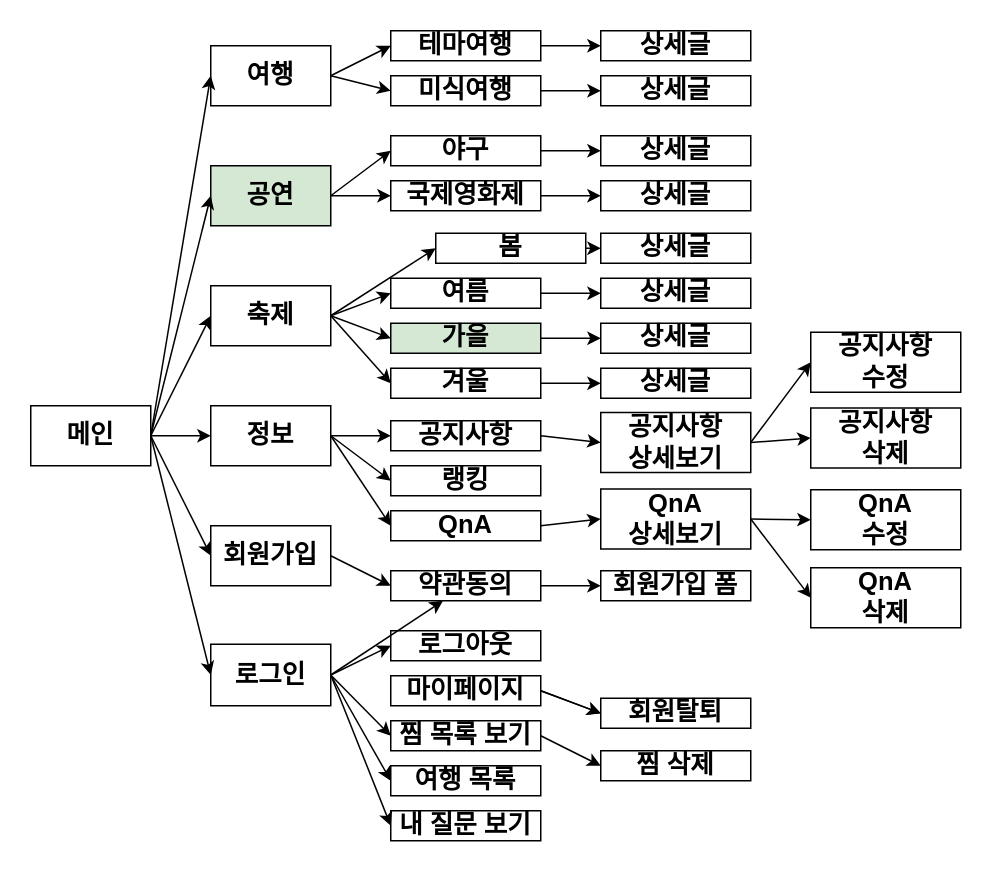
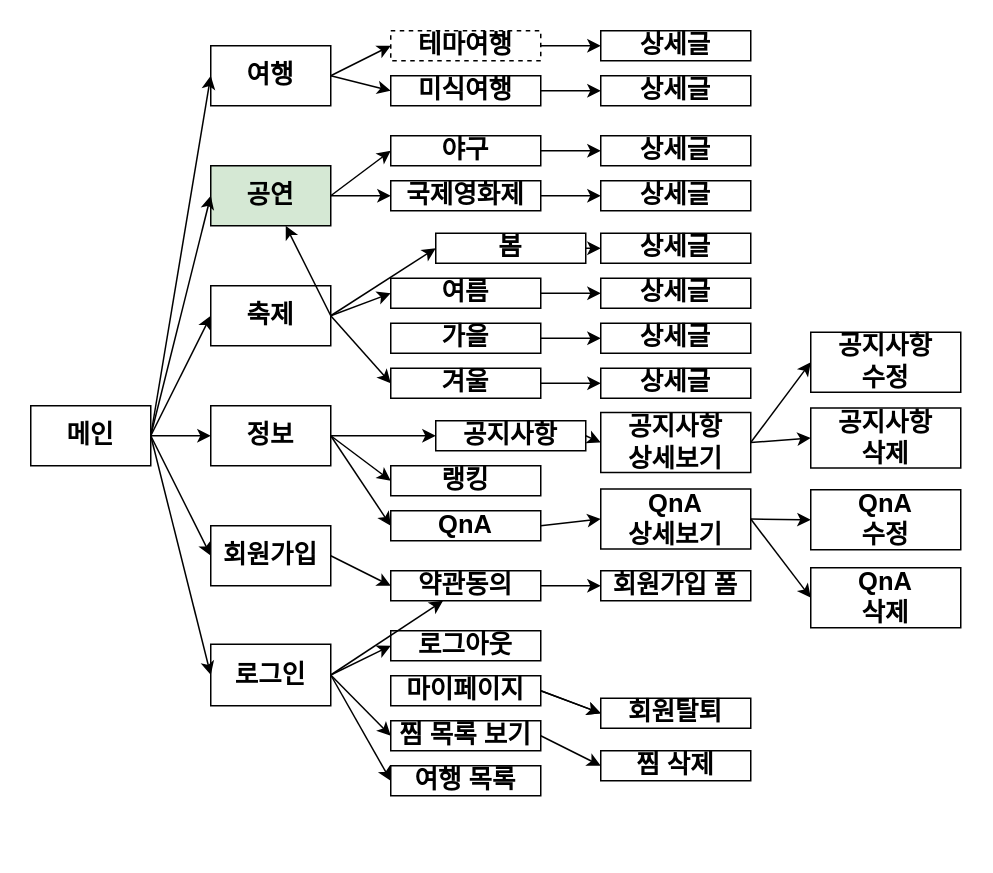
  <mxCell id="0" />
  <mxCell id="1" parent="0" />
  <mxCell id="2" value="메인" style="rounded=0;whiteSpace=wrap;html=1;fontSize=17;fontStyle=1" vertex="1" parent="1"><mxGeometry y="270" width="80" height="40" as="geometry" x="20" /></mxCell>
  <mxCell id="3" value="정보" style="rounded=0;whiteSpace=wrap;html=1;fontSize=17;fontStyle=1" vertex="1" parent="1"><mxGeometry x="140" y="270" width="80" height="40" as="geometry" /></mxCell>
  <mxCell id="4" value="축제" style="rounded=0;whiteSpace=wrap;html=1;fontSize=17;fontStyle=1" vertex="1" parent="1"><mxGeometry x="140" y="190" width="80" height="40" as="geometry" /></mxCell>
  <mxCell id="5" value="공연" style="rounded=0;whiteSpace=wrap;html=1;fontSize=17;fontStyle=1;fillColor=#d5e8d4;" vertex="1" parent="1"><mxGeometry x="140" y="110" width="80" height="40" as="geometry" /></mxCell>
  <mxCell id="6" value="회원가입" style="rounded=0;whiteSpace=wrap;html=1;fontSize=17;fontStyle=1" vertex="1" parent="1"><mxGeometry x="140" y="350" width="80" height="40" as="geometry" /></mxCell>
  <mxCell id="7" value="여행" style="rounded=0;whiteSpace=wrap;html=1;fontSize=17;fontStyle=1" vertex="1" parent="1"><mxGeometry x="140" y="30" width="80" height="40" as="geometry" /></mxCell>
  <mxCell id="8" value="" style="endArrow=classic;html=1;rounded=0;exitX=1;exitY=0.5;exitDx=0;exitDy=0;entryX=0;entryY=0.5;entryDx=0;entryDy=0;" edge="1" parent="1" source="2" target="7"><mxGeometry width="50" height="50" relative="1" as="geometry"><mxPoint x="310" y="340" as="sourcePoint" /><mxPoint x="360" y="290" as="targetPoint" /></mxGeometry></mxCell>
  <mxCell id="9" value="" style="endArrow=classic;html=1;rounded=0;entryX=0;entryY=0.5;entryDx=0;entryDy=0;exitX=1;exitY=0.5;exitDx=0;exitDy=0;" edge="1" parent="1" source="2" target="5"><mxGeometry width="50" height="50" relative="1" as="geometry"><mxPoint x="370" y="280" as="sourcePoint" /><mxPoint x="150" y="180" as="targetPoint" /></mxGeometry></mxCell>
  <mxCell id="10" value="" style="endArrow=classic;html=1;rounded=0;entryX=0;entryY=0.5;entryDx=0;entryDy=0;exitX=1;exitY=0.5;exitDx=0;exitDy=0;" edge="1" parent="1" source="2" target="4"><mxGeometry width="50" height="50" relative="1" as="geometry"><mxPoint x="450" y="340" as="sourcePoint" /><mxPoint x="150" y="240" as="targetPoint" /></mxGeometry></mxCell>
  <mxCell id="11" value="" style="endArrow=classic;html=1;rounded=0;entryX=0;entryY=0.5;entryDx=0;entryDy=0;exitX=1;exitY=0.5;exitDx=0;exitDy=0;" edge="1" parent="1" source="2" target="3"><mxGeometry width="50" height="50" relative="1" as="geometry"><mxPoint x="410" y="350" as="sourcePoint" /><mxPoint x="160" y="250" as="targetPoint" /></mxGeometry></mxCell>
  <mxCell id="12" value="" style="endArrow=classic;html=1;rounded=0;entryX=0;entryY=0.5;entryDx=0;entryDy=0;exitX=1;exitY=0.5;exitDx=0;exitDy=0;" edge="1" parent="1" source="2" target="6"><mxGeometry width="50" height="50" relative="1" as="geometry"><mxPoint x="330" y="330" as="sourcePoint" /><mxPoint x="170" y="260" as="targetPoint" /></mxGeometry></mxCell>
- <mxCell id="13" value="테마여행" style="rounded=0;whiteSpace=wrap;html=1;fontSize=17;fontStyle=1" vertex="1" parent="1"><mxGeometry x="260" y="20" width="100" height="20" as="geometry" /></mxCell>
+ <mxCell id="13" value="테마여행" style="rounded=0;whiteSpace=wrap;html=1;fontSize=17;fontStyle=1;dashed=1;" vertex="1" parent="1"><mxGeometry x="260" y="20" width="100" height="20" as="geometry" /></mxCell>
  <mxCell id="14" value="미식여행" style="rounded=0;whiteSpace=wrap;html=1;fontSize=17;fontStyle=1" vertex="1" parent="1"><mxGeometry x="260" y="50" width="100" height="20" as="geometry" /></mxCell>
  <mxCell id="15" value="야구" style="rounded=0;whiteSpace=wrap;html=1;fontSize=17;fontStyle=1" vertex="1" parent="1"><mxGeometry x="260" y="90" width="100" height="20" as="geometry" /></mxCell>
  <mxCell id="16" value="국제영화제" style="rounded=0;whiteSpace=wrap;html=1;fontSize=17;fontStyle=1" vertex="1" parent="1"><mxGeometry x="260" y="120" width="100" height="20" as="geometry" /></mxCell>
  <mxCell id="17" value="봄" style="rounded=0;whiteSpace=wrap;html=1;fontSize=17;fontStyle=1" vertex="1" parent="1"><mxGeometry x="290" y="155" width="100" height="20" as="geometry" /></mxCell>
  <mxCell id="18" value="여름" style="rounded=0;whiteSpace=wrap;html=1;fontSize=17;fontStyle=1" vertex="1" parent="1"><mxGeometry x="260" y="185" width="100" height="20" as="geometry" /></mxCell>
- <mxCell id="19" value="공지사항" style="rounded=0;whiteSpace=wrap;html=1;fontSize=17;fontStyle=1" vertex="1" parent="1"><mxGeometry x="260" y="280" width="100" height="20" as="geometry" /></mxCell>
+ <mxCell id="19" value="공지사항" style="rounded=0;whiteSpace=wrap;html=1;fontSize=17;fontStyle=1" vertex="1" parent="1"><mxGeometry x="290" y="280" width="100" height="20" as="geometry" /></mxCell>
  <mxCell id="20" value="랭킹" style="rounded=0;whiteSpace=wrap;html=1;fontSize=17;fontStyle=1" vertex="1" parent="1"><mxGeometry x="260" y="310" width="100" height="20" as="geometry" /></mxCell>
  <mxCell id="21" value="약관동의" style="rounded=0;whiteSpace=wrap;html=1;fontSize=17;fontStyle=1" vertex="1" parent="1"><mxGeometry x="260" y="380" width="100" height="20" as="geometry" /></mxCell>
  <mxCell id="22" value="로그인" style="rounded=0;whiteSpace=wrap;html=1;fontSize=17;fontStyle=1" vertex="1" parent="1"><mxGeometry x="140" y="429" width="80" height="41" as="geometry" /></mxCell>
- <mxCell id="23" value="가을" style="rounded=0;whiteSpace=wrap;html=1;fontSize=17;fontStyle=1;fillColor=#d5e8d4;" vertex="1" parent="1"><mxGeometry x="260" y="215" width="100" height="20" as="geometry" /></mxCell>
+ <mxCell id="23" value="가을" style="rounded=0;whiteSpace=wrap;html=1;fontSize=17;fontStyle=1" vertex="1" parent="1"><mxGeometry x="260" y="215" width="100" height="20" as="geometry" /></mxCell>
  <mxCell id="24" value="겨울" style="rounded=0;whiteSpace=wrap;html=1;fontSize=17;fontStyle=1" vertex="1" parent="1"><mxGeometry x="260" y="245" width="100" height="20" as="geometry" /></mxCell>
  <mxCell id="25" value="QnA" style="rounded=0;whiteSpace=wrap;html=1;fontSize=17;fontStyle=1" vertex="1" parent="1"><mxGeometry x="260" y="340" width="100" height="20" as="geometry" /></mxCell>
  <mxCell id="26" value="로그아웃" style="rounded=0;whiteSpace=wrap;html=1;fontSize=17;fontStyle=1" vertex="1" parent="1"><mxGeometry x="260" y="420" width="100" height="20" as="geometry" /></mxCell>
  <mxCell id="27" value="마이페이지" style="rounded=0;whiteSpace=wrap;html=1;fontSize=17;fontStyle=1" vertex="1" parent="1"><mxGeometry x="260" y="450" width="100" height="20" as="geometry" /></mxCell>
  <mxCell id="28" value="찜 목록 보기" style="rounded=0;whiteSpace=wrap;html=1;fontSize=17;fontStyle=1" vertex="1" parent="1"><mxGeometry x="260" y="480" width="100" height="20" as="geometry" /></mxCell>
  <mxCell id="29" value="여행 목록" style="rounded=0;whiteSpace=wrap;html=1;fontSize=17;fontStyle=1" vertex="1" parent="1"><mxGeometry x="260" y="510" width="100" height="20" as="geometry" /></mxCell>
- <mxCell id="30" value="내 질문 보기" style="rounded=0;whiteSpace=wrap;html=1;fontSize=17;fontStyle=1" vertex="1" parent="1"><mxGeometry x="260" y="540" width="100" height="20" as="geometry" /></mxCell>
  <mxCell id="31" value="회원탈퇴" style="rounded=0;whiteSpace=wrap;html=1;fontSize=17;fontStyle=1" vertex="1" parent="1"><mxGeometry x="400" y="465" width="100" height="20" as="geometry" /></mxCell>
  <mxCell id="32" value="" style="endArrow=classic;html=1;rounded=0;exitX=1;exitY=0.5;exitDx=0;exitDy=0;entryX=0;entryY=0.5;entryDx=0;entryDy=0;" edge="1" parent="1" source="7" target="13"><mxGeometry width="50" height="50" relative="1" as="geometry"><mxPoint x="320" y="260" as="sourcePoint" /><mxPoint x="370" y="210" as="targetPoint" /></mxGeometry></mxCell>
  <mxCell id="33" value="" style="endArrow=classic;html=1;rounded=0;exitX=1;exitY=0.5;exitDx=0;exitDy=0;entryX=0;entryY=0.5;entryDx=0;entryDy=0;" edge="1" parent="1" source="7" target="14"><mxGeometry width="50" height="50" relative="1" as="geometry"><mxPoint x="230" y="60" as="sourcePoint" /><mxPoint x="270" y="40" as="targetPoint" /></mxGeometry></mxCell>
  <mxCell id="34" value="" style="endArrow=classic;html=1;rounded=0;entryX=0;entryY=0.5;entryDx=0;entryDy=0;exitX=1;exitY=0.5;exitDx=0;exitDy=0;" edge="1" parent="1" source="5" target="15"><mxGeometry width="50" height="50" relative="1" as="geometry"><mxPoint x="240" y="130" as="sourcePoint" /><mxPoint x="280" y="50" as="targetPoint" /></mxGeometry></mxCell>
  <mxCell id="35" value="" style="endArrow=classic;html=1;rounded=0;entryX=0;entryY=0.5;entryDx=0;entryDy=0;exitX=1;exitY=0.5;exitDx=0;exitDy=0;" edge="1" parent="1" source="5" target="16"><mxGeometry width="50" height="50" relative="1" as="geometry"><mxPoint x="230" y="140" as="sourcePoint" /><mxPoint x="270" y="110" as="targetPoint" /></mxGeometry></mxCell>
  <mxCell id="36" value="" style="endArrow=classic;html=1;rounded=0;entryX=0;entryY=0.5;entryDx=0;entryDy=0;exitX=1;exitY=0.5;exitDx=0;exitDy=0;" edge="1" parent="1" source="4" target="17"><mxGeometry width="50" height="50" relative="1" as="geometry"><mxPoint x="240" y="150" as="sourcePoint" /><mxPoint x="280" y="120" as="targetPoint" /></mxGeometry></mxCell>
  <mxCell id="37" value="" style="endArrow=classic;html=1;rounded=0;entryX=0;entryY=0.5;entryDx=0;entryDy=0;exitX=1;exitY=0.5;exitDx=0;exitDy=0;" edge="1" parent="1" source="4" target="18"><mxGeometry width="50" height="50" relative="1" as="geometry"><mxPoint x="250" y="160" as="sourcePoint" /><mxPoint x="290" y="130" as="targetPoint" /></mxGeometry></mxCell>
- <mxCell id="38" value="" style="endArrow=classic;html=1;rounded=0;entryX=0;entryY=0.5;entryDx=0;entryDy=0;exitX=1;exitY=0.5;exitDx=0;exitDy=0;" edge="1" parent="1" source="4" target="23"><mxGeometry width="50" height="50" relative="1" as="geometry"><mxPoint x="260" y="170" as="sourcePoint" /><mxPoint x="300" y="140" as="targetPoint" /></mxGeometry></mxCell>
+ <mxCell id="38" value="" style="endArrow=classic;html=1;rounded=0;exitX=1;exitY=0.5;exitDx=0;exitDy=0;" edge="1" parent="1" source="4" target="5"><mxGeometry width="50" height="50" relative="1" as="geometry"><mxPoint x="260" y="170" as="sourcePoint" /><mxPoint x="300" y="140" as="targetPoint" /></mxGeometry></mxCell>
  <mxCell id="39" value="" style="endArrow=classic;html=1;rounded=0;entryX=0;entryY=0.5;entryDx=0;entryDy=0;exitX=1;exitY=0.5;exitDx=0;exitDy=0;" edge="1" parent="1" source="4" target="24"><mxGeometry width="50" height="50" relative="1" as="geometry"><mxPoint x="270" y="180" as="sourcePoint" /><mxPoint x="310" y="150" as="targetPoint" /></mxGeometry></mxCell>
  <mxCell id="40" value="" style="endArrow=classic;html=1;rounded=0;entryX=0;entryY=0.5;entryDx=0;entryDy=0;exitX=1;exitY=0.5;exitDx=0;exitDy=0;" edge="1" parent="1" source="3" target="19"><mxGeometry width="50" height="50" relative="1" as="geometry"><mxPoint x="280" y="190" as="sourcePoint" /><mxPoint x="320" y="160" as="targetPoint" /></mxGeometry></mxCell>
  <mxCell id="41" value="" style="endArrow=classic;html=1;rounded=0;entryX=0;entryY=0.5;entryDx=0;entryDy=0;exitX=1;exitY=0.5;exitDx=0;exitDy=0;" edge="1" parent="1" source="3" target="20"><mxGeometry width="50" height="50" relative="1" as="geometry"><mxPoint x="290" y="200" as="sourcePoint" /><mxPoint x="330" y="170" as="targetPoint" /></mxGeometry></mxCell>
  <mxCell id="42" value="" style="endArrow=classic;html=1;rounded=0;entryX=0;entryY=0.5;entryDx=0;entryDy=0;exitX=1;exitY=0.5;exitDx=0;exitDy=0;" edge="1" parent="1" source="3" target="25"><mxGeometry width="50" height="50" relative="1" as="geometry"><mxPoint x="300" y="210" as="sourcePoint" /><mxPoint x="340" y="180" as="targetPoint" /></mxGeometry></mxCell>
  <mxCell id="43" value="" style="endArrow=classic;html=1;rounded=0;entryX=0;entryY=0.5;entryDx=0;entryDy=0;exitX=1;exitY=0.5;exitDx=0;exitDy=0;" edge="1" parent="1" source="6" target="21"><mxGeometry width="50" height="50" relative="1" as="geometry"><mxPoint x="310" y="220" as="sourcePoint" /><mxPoint x="350" y="190" as="targetPoint" /></mxGeometry></mxCell>
  <mxCell id="44" value="" style="endArrow=classic;html=1;rounded=0;entryX=0;entryY=0.5;entryDx=0;entryDy=0;exitX=1;exitY=0.5;exitDx=0;exitDy=0;" edge="1" parent="1" source="22" target="26"><mxGeometry width="50" height="50" relative="1" as="geometry"><mxPoint x="330" y="240" as="sourcePoint" /><mxPoint x="370" y="210" as="targetPoint" /></mxGeometry></mxCell>
  <mxCell id="45" value="" style="endArrow=classic;html=1;rounded=0;exitX=1;exitY=0.5;exitDx=0;exitDy=0;entryX=0;entryY=0.5;entryDx=0;entryDy=0;" edge="1" parent="1" source="21" target="46"><mxGeometry width="50" height="50" relative="1" as="geometry"><mxPoint x="370" y="400" as="sourcePoint" /><mxPoint x="330" y="530" as="targetPoint" /></mxGeometry></mxCell>
  <mxCell id="46" value="회원가입 폼" style="rounded=0;whiteSpace=wrap;html=1;fontSize=17;fontStyle=1" vertex="1" parent="1"><mxGeometry x="400" y="380" width="100" height="20" as="geometry" /></mxCell>
  <mxCell id="47" value="" style="endArrow=classic;html=1;rounded=0;entryX=0;entryY=0.5;entryDx=0;entryDy=0;exitX=1;exitY=0.5;exitDx=0;exitDy=0;" edge="1" parent="1" source="22" target="28"><mxGeometry width="50" height="50" relative="1" as="geometry"><mxPoint x="230" y="380" as="sourcePoint" /><mxPoint x="270" y="400" as="targetPoint" /></mxGeometry></mxCell>
  <mxCell id="48" value="" style="endArrow=classic;html=1;rounded=0;exitX=1;exitY=0.5;exitDx=0;exitDy=0;" edge="1" parent="1" source="22" target="21"><mxGeometry width="50" height="50" relative="1" as="geometry"><mxPoint x="240" y="390" as="sourcePoint" /><mxPoint x="280" y="410" as="targetPoint" /></mxGeometry></mxCell>
  <mxCell id="49" value="" style="endArrow=classic;html=1;rounded=0;entryX=0;entryY=0.5;entryDx=0;entryDy=0;exitX=1;exitY=0.5;exitDx=0;exitDy=0;" edge="1" parent="1" source="22" target="29"><mxGeometry width="50" height="50" relative="1" as="geometry"><mxPoint x="250" y="400" as="sourcePoint" /><mxPoint x="290" y="420" as="targetPoint" /></mxGeometry></mxCell>
- <mxCell id="50" value="" style="endArrow=classic;html=1;rounded=0;entryX=0;entryY=0.5;entryDx=0;entryDy=0;exitX=1;exitY=0.5;exitDx=0;exitDy=0;" edge="1" parent="1" source="22" target="30"><mxGeometry width="50" height="50" relative="1" as="geometry"><mxPoint x="260" y="410" as="sourcePoint" /><mxPoint x="300" y="430" as="targetPoint" /></mxGeometry></mxCell>
  <mxCell id="51" value="" style="endArrow=classic;html=1;rounded=0;entryX=0;entryY=0.5;entryDx=0;entryDy=0;exitX=1;exitY=0.5;exitDx=0;exitDy=0;" edge="1" parent="1" source="27" target="31"><mxGeometry width="50" height="50" relative="1" as="geometry"><mxPoint x="280" y="430" as="sourcePoint" /><mxPoint x="320" y="450" as="targetPoint" /></mxGeometry></mxCell>
  <mxCell id="52" value="" style="endArrow=classic;html=1;rounded=0;entryX=0;entryY=0.5;entryDx=0;entryDy=0;exitX=1;exitY=0.5;exitDx=0;exitDy=0;" edge="1" parent="1" source="2" target="22"><mxGeometry width="50" height="50" relative="1" as="geometry"><mxPoint x="110" y="300" as="sourcePoint" /><mxPoint x="150" y="380" as="targetPoint" /></mxGeometry></mxCell>
  <mxCell id="53" value="공지사항&lt;br&gt;상세보기" style="rounded=0;whiteSpace=wrap;html=1;fontSize=17;fontStyle=1" vertex="1" parent="1"><mxGeometry x="400" y="274.5" width="100" height="40" as="geometry" /></mxCell>
  <mxCell id="54" value="QnA&lt;br&gt;상세보기" style="rounded=0;whiteSpace=wrap;html=1;fontSize=17;fontStyle=1" vertex="1" parent="1"><mxGeometry x="400" y="325.5" width="100" height="40" as="geometry" /></mxCell>
  <mxCell id="55" value="공지사항&lt;br&gt;수정" style="rounded=0;whiteSpace=wrap;html=1;fontSize=17;fontStyle=1" vertex="1" parent="1"><mxGeometry x="540" y="221" width="100" height="40" as="geometry" /></mxCell>
  <mxCell id="56" value="공지사항&lt;br&gt;삭제" style="rounded=0;whiteSpace=wrap;html=1;fontSize=17;fontStyle=1" vertex="1" parent="1"><mxGeometry x="540" y="271.5" width="100" height="40" as="geometry" /></mxCell>
  <mxCell id="57" value="QnA&lt;br&gt;수정" style="rounded=0;whiteSpace=wrap;html=1;fontSize=17;fontStyle=1" vertex="1" parent="1"><mxGeometry x="540" y="326" width="100" height="40" as="geometry" /></mxCell>
  <mxCell id="58" value="QnA&lt;br&gt;삭제" style="rounded=0;whiteSpace=wrap;html=1;fontSize=17;fontStyle=1" vertex="1" parent="1"><mxGeometry x="540" y="378" width="100" height="40" as="geometry" /></mxCell>
  <mxCell id="59" value="" style="endArrow=classic;html=1;rounded=0;entryX=0;entryY=0.5;entryDx=0;entryDy=0;exitX=1;exitY=0.5;exitDx=0;exitDy=0;" edge="1" parent="1" source="53" target="55"><mxGeometry width="50" height="50" relative="1" as="geometry"><mxPoint x="110" y="300" as="sourcePoint" /><mxPoint x="150" y="380" as="targetPoint" /></mxGeometry></mxCell>
  <mxCell id="60" value="" style="endArrow=classic;html=1;rounded=0;entryX=0;entryY=0.5;entryDx=0;entryDy=0;exitX=1;exitY=0.5;exitDx=0;exitDy=0;" edge="1" parent="1" source="54" target="57"><mxGeometry width="50" height="50" relative="1" as="geometry"><mxPoint x="510" y="305" as="sourcePoint" /><mxPoint x="550" y="251" as="targetPoint" /></mxGeometry></mxCell>
  <mxCell id="61" value="" style="endArrow=classic;html=1;rounded=0;entryX=0;entryY=0.5;entryDx=0;entryDy=0;exitX=1;exitY=0.5;exitDx=0;exitDy=0;" edge="1" parent="1" source="53" target="56"><mxGeometry width="50" height="50" relative="1" as="geometry"><mxPoint x="510" y="356" as="sourcePoint" /><mxPoint x="550" y="356" as="targetPoint" /></mxGeometry></mxCell>
  <mxCell id="62" value="" style="endArrow=classic;html=1;rounded=0;entryX=0;entryY=0.5;entryDx=0;entryDy=0;exitX=1;exitY=0.5;exitDx=0;exitDy=0;" edge="1" parent="1" source="54" target="58"><mxGeometry width="50" height="50" relative="1" as="geometry"><mxPoint x="510" y="305" as="sourcePoint" /><mxPoint x="550" y="302" as="targetPoint" /></mxGeometry></mxCell>
  <mxCell id="63" value="" style="endArrow=classic;html=1;rounded=0;entryX=0;entryY=0.5;entryDx=0;entryDy=0;exitX=1;exitY=0.5;exitDx=0;exitDy=0;" edge="1" parent="1" source="19" target="53"><mxGeometry width="50" height="50" relative="1" as="geometry"><mxPoint x="520" y="366" as="sourcePoint" /><mxPoint x="560" y="418" as="targetPoint" /></mxGeometry></mxCell>
  <mxCell id="64" value="" style="endArrow=classic;html=1;rounded=0;entryX=0;entryY=0.5;entryDx=0;entryDy=0;exitX=1;exitY=0.5;exitDx=0;exitDy=0;" edge="1" parent="1" source="25" target="54"><mxGeometry width="50" height="50" relative="1" as="geometry"><mxPoint x="530" y="376" as="sourcePoint" /><mxPoint x="570" y="428" as="targetPoint" /></mxGeometry></mxCell>
  <mxCell id="65" value="찜 삭제" style="rounded=0;whiteSpace=wrap;html=1;fontSize=17;fontStyle=1" vertex="1" parent="1"><mxGeometry x="400" y="500" width="100" height="20" as="geometry" /></mxCell>
  <mxCell id="66" value="" style="endArrow=classic;html=1;rounded=0;entryX=0;entryY=0.5;entryDx=0;entryDy=0;exitX=1;exitY=0.5;exitDx=0;exitDy=0;" edge="1" parent="1"><mxGeometry width="50" height="50" relative="1" as="geometry"><mxPoint x="360" y="460" as="sourcePoint" /><mxPoint x="400" y="475" as="targetPoint" /></mxGeometry></mxCell>
  <mxCell id="67" value="" style="endArrow=classic;html=1;rounded=0;exitX=1;exitY=0.5;exitDx=0;exitDy=0;entryX=0;entryY=0.5;entryDx=0;entryDy=0;" edge="1" parent="1" source="28" target="65"><mxGeometry width="50" height="50" relative="1" as="geometry"><mxPoint x="370" y="400" as="sourcePoint" /><mxPoint x="410" y="400" as="targetPoint" /></mxGeometry></mxCell>
  <mxCell id="68" value="상세글" style="rounded=0;whiteSpace=wrap;html=1;fontSize=17;fontStyle=1" vertex="1" parent="1"><mxGeometry x="400" y="20" width="100" height="20" as="geometry" /></mxCell>
  <mxCell id="69" value="상세글" style="rounded=0;whiteSpace=wrap;html=1;fontSize=17;fontStyle=1" vertex="1" parent="1"><mxGeometry x="400" y="50" width="100" height="20" as="geometry" /></mxCell>
  <mxCell id="70" value="상세글" style="rounded=0;whiteSpace=wrap;html=1;fontSize=17;fontStyle=1" vertex="1" parent="1"><mxGeometry x="400" y="90" width="100" height="20" as="geometry" /></mxCell>
  <mxCell id="71" value="상세글" style="rounded=0;whiteSpace=wrap;html=1;fontSize=17;fontStyle=1" vertex="1" parent="1"><mxGeometry x="400" y="120" width="100" height="20" as="geometry" /></mxCell>
  <mxCell id="72" value="상세글" style="rounded=0;whiteSpace=wrap;html=1;fontSize=17;fontStyle=1" vertex="1" parent="1"><mxGeometry x="400" y="155" width="100" height="20" as="geometry" /></mxCell>
  <mxCell id="73" value="상세글" style="rounded=0;whiteSpace=wrap;html=1;fontSize=17;fontStyle=1" vertex="1" parent="1"><mxGeometry x="400" y="185" width="100" height="20" as="geometry" /></mxCell>
  <mxCell id="74" value="상세글" style="rounded=0;whiteSpace=wrap;html=1;fontSize=17;fontStyle=1" vertex="1" parent="1"><mxGeometry x="400" y="215" width="100" height="20" as="geometry" /></mxCell>
  <mxCell id="75" value="상세글" style="rounded=0;whiteSpace=wrap;html=1;fontSize=17;fontStyle=1" vertex="1" parent="1"><mxGeometry x="400" y="245" width="100" height="20" as="geometry" /></mxCell>
  <mxCell id="76" value="" style="endArrow=classic;html=1;rounded=0;entryX=0;entryY=0.5;entryDx=0;entryDy=0;exitX=1;exitY=0.5;exitDx=0;exitDy=0;" edge="1" parent="1" source="13" target="68"><mxGeometry width="50" height="50" relative="1" as="geometry"><mxPoint x="370" y="300" as="sourcePoint" /><mxPoint x="410" y="305" as="targetPoint" /></mxGeometry></mxCell>
  <mxCell id="77" value="" style="endArrow=classic;html=1;rounded=0;entryX=0;entryY=0.5;entryDx=0;entryDy=0;exitX=1;exitY=0.5;exitDx=0;exitDy=0;" edge="1" parent="1" source="14" target="69"><mxGeometry width="50" height="50" relative="1" as="geometry"><mxPoint x="370" y="40" as="sourcePoint" /><mxPoint x="410" y="40" as="targetPoint" /></mxGeometry></mxCell>
  <mxCell id="78" value="" style="endArrow=classic;html=1;rounded=0;entryX=0;entryY=0.5;entryDx=0;entryDy=0;exitX=1;exitY=0.5;exitDx=0;exitDy=0;" edge="1" parent="1" source="15" target="70"><mxGeometry width="50" height="50" relative="1" as="geometry"><mxPoint x="380" y="50" as="sourcePoint" /><mxPoint x="420" y="50" as="targetPoint" /></mxGeometry></mxCell>
  <mxCell id="79" value="" style="endArrow=classic;html=1;rounded=0;entryX=0;entryY=0.5;entryDx=0;entryDy=0;exitX=1;exitY=0.5;exitDx=0;exitDy=0;" edge="1" parent="1" source="16" target="71"><mxGeometry width="50" height="50" relative="1" as="geometry"><mxPoint x="390" y="60" as="sourcePoint" /><mxPoint x="430" y="60" as="targetPoint" /></mxGeometry></mxCell>
  <mxCell id="80" value="" style="endArrow=classic;html=1;rounded=0;entryX=0;entryY=0.5;entryDx=0;entryDy=0;exitX=1;exitY=0.5;exitDx=0;exitDy=0;" edge="1" parent="1" source="17" target="72"><mxGeometry width="50" height="50" relative="1" as="geometry"><mxPoint x="400" y="70" as="sourcePoint" /><mxPoint x="440" y="70" as="targetPoint" /></mxGeometry></mxCell>
  <mxCell id="81" value="" style="endArrow=classic;html=1;rounded=0;entryX=0;entryY=0.5;entryDx=0;entryDy=0;exitX=1;exitY=0.5;exitDx=0;exitDy=0;" edge="1" parent="1" source="18" target="73"><mxGeometry width="50" height="50" relative="1" as="geometry"><mxPoint x="370" y="175" as="sourcePoint" /><mxPoint x="410" y="175" as="targetPoint" /></mxGeometry></mxCell>
  <mxCell id="82" value="" style="endArrow=classic;html=1;rounded=0;entryX=0;entryY=0.5;entryDx=0;entryDy=0;exitX=1;exitY=0.5;exitDx=0;exitDy=0;" edge="1" parent="1" source="23" target="74"><mxGeometry width="50" height="50" relative="1" as="geometry"><mxPoint x="370" y="205" as="sourcePoint" /><mxPoint x="410" y="205" as="targetPoint" /></mxGeometry></mxCell>
  <mxCell id="83" value="" style="endArrow=classic;html=1;rounded=0;entryX=0;entryY=0.5;entryDx=0;entryDy=0;exitX=1;exitY=0.5;exitDx=0;exitDy=0;" edge="1" parent="1" source="24" target="75"><mxGeometry width="50" height="50" relative="1" as="geometry"><mxPoint x="370" y="235" as="sourcePoint" /><mxPoint x="410" y="235" as="targetPoint" /></mxGeometry></mxCell>
